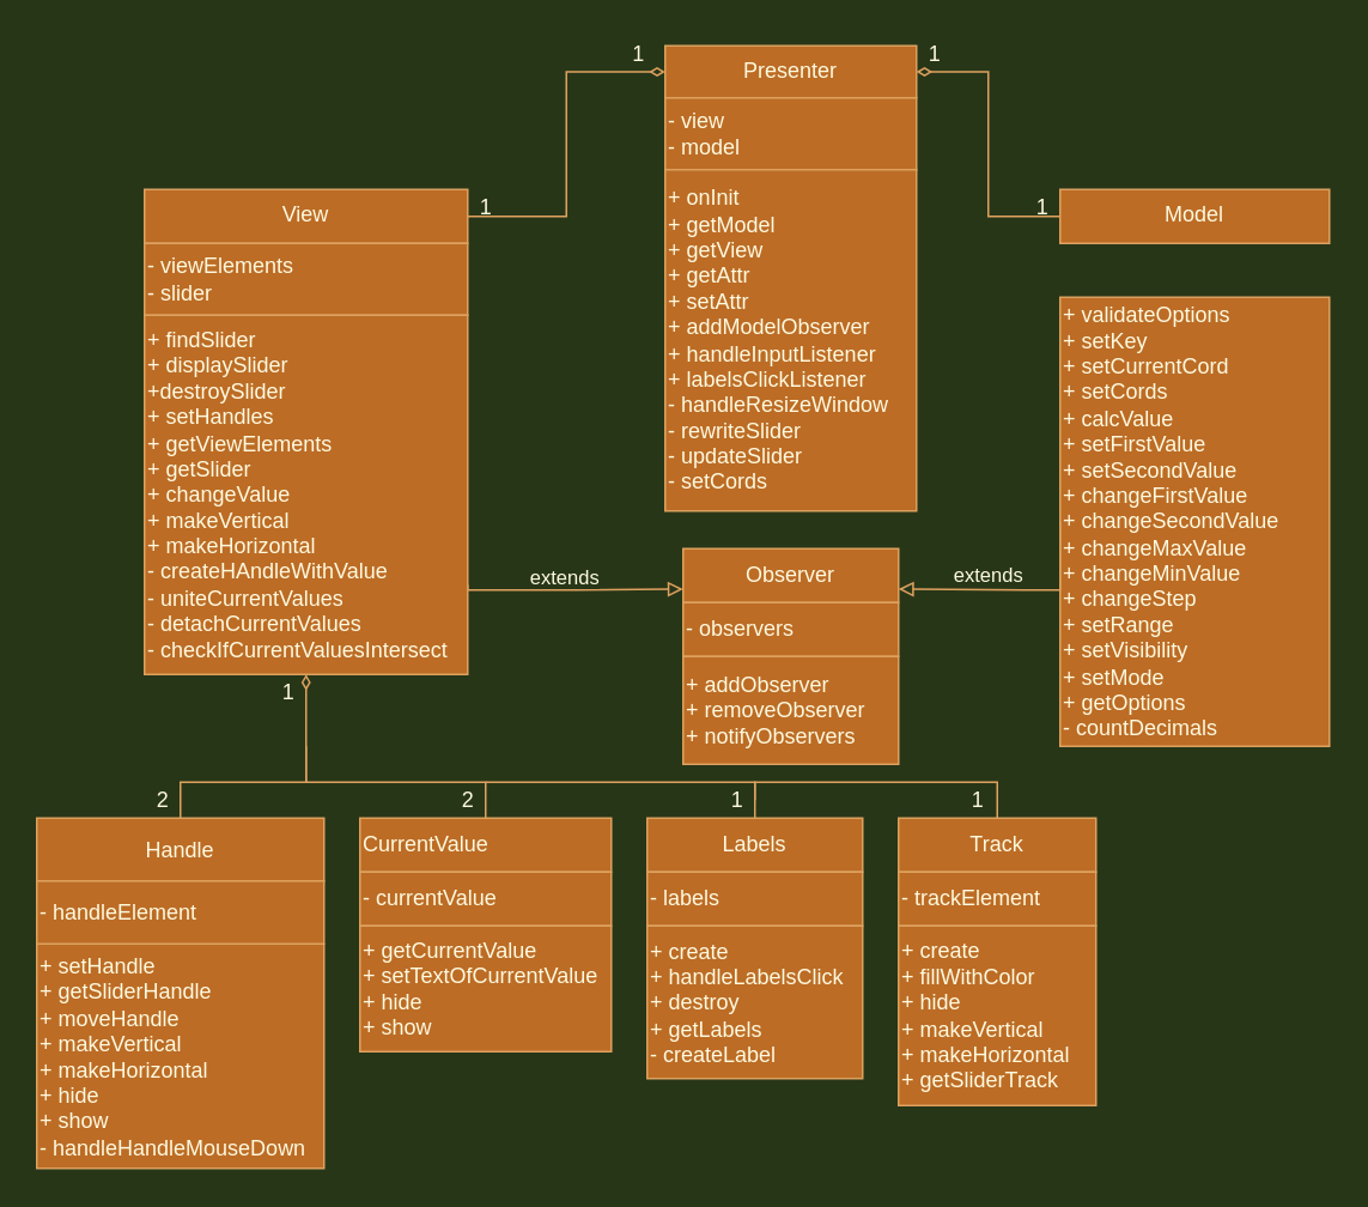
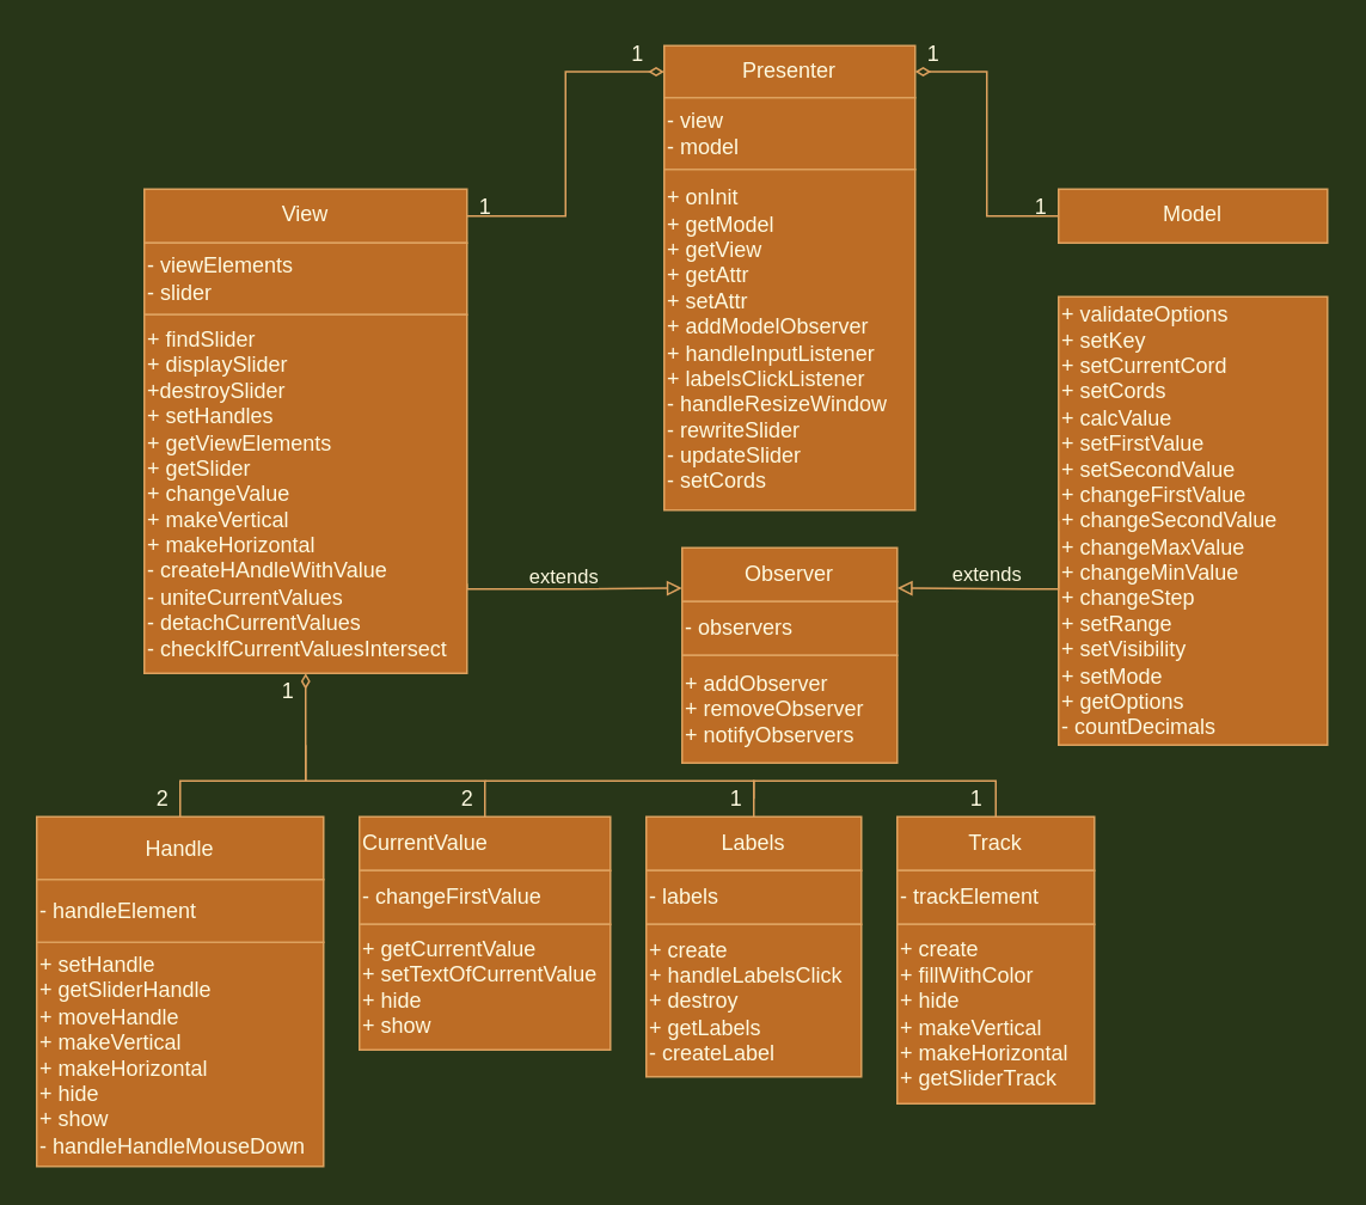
  <mxCell id="0" />
  <mxCell id="1" parent="0" />
  <mxCell id="2" value="" style="group;fontColor=#FEFAE0;" parent="1" vertex="1" connectable="0"><mxGeometry x="590" y="105" width="150" height="310" as="geometry" /></mxCell>
  <mxCell id="3" value="Model" style="rounded=0;whiteSpace=wrap;html=1;align=center;verticalAlign=top;fillColor=#BC6C25;strokeColor=#DDA15E;fontColor=#FEFAE0;" parent="2" vertex="1"><mxGeometry width="150" height="30" as="geometry" /></mxCell>
  <mxCell id="4" value="+ validateOptions&lt;br&gt;+ setKey&lt;br&gt;+ setCurrentCord&lt;br&gt;+ setCords&lt;br&gt;+ calcValue&lt;br&gt;+ setFirstValue&lt;br&gt;+ setSecondValue&lt;br&gt;+ changeFirstValue&lt;br&gt;+ changeSecondValue&lt;br&gt;+ changeMaxValue&lt;br&gt;+ changeMinValue&lt;br&gt;+ changeStep&lt;br&gt;+ setRange&lt;br&gt;+ setVisibility&lt;br&gt;+ setMode&lt;br&gt;+ getOptions&lt;br&gt;- countDecimals" style="rounded=0;whiteSpace=wrap;html=1;strokeColor=#DDA15E;align=left;fillColor=#BC6C25;fontColor=#FEFAE0;" parent="2" vertex="1"><mxGeometry y="60" width="150" height="250" as="geometry" /></mxCell>
  <mxCell id="5" value="" style="group;fontColor=#FEFAE0;" parent="1" vertex="1" connectable="0"><mxGeometry x="370" y="25" width="140" height="259" as="geometry" /></mxCell>
  <mxCell id="6" value="&lt;div&gt;&lt;span&gt;Presenter&lt;/span&gt;&lt;/div&gt;" style="rounded=0;whiteSpace=wrap;html=1;align=center;verticalAlign=top;fillColor=#BC6C25;strokeColor=#DDA15E;fontColor=#FEFAE0;" parent="5" vertex="1"><mxGeometry width="140" height="29" as="geometry" /></mxCell>
  <mxCell id="7" value="&lt;div style=&quot;&quot;&gt;&lt;span&gt;- view&lt;/span&gt;&lt;/div&gt;- model" style="rounded=0;whiteSpace=wrap;html=1;strokeColor=#DDA15E;align=left;fillColor=#BC6C25;fontColor=#FEFAE0;" parent="5" vertex="1"><mxGeometry y="29" width="140" height="40" as="geometry" /></mxCell>
  <mxCell id="8" value="+ onInit&lt;br&gt;+ getModel&lt;br&gt;+ getView&lt;br&gt;+ getAttr&lt;br&gt;+ setAttr&lt;br&gt;+ addModelObserver&lt;br&gt;+ handleInputListener&lt;br&gt;+ labelsClickListener&lt;br&gt;- handleResizeWindow&lt;br&gt;- rewriteSlider&lt;br&gt;- updateSlider&lt;br&gt;- setCords" style="rounded=0;whiteSpace=wrap;html=1;strokeColor=#DDA15E;align=left;fillColor=#BC6C25;fontColor=#FEFAE0;" parent="5" vertex="1"><mxGeometry y="69" width="140" height="190" as="geometry" /></mxCell>
  <mxCell id="9" value="" style="group;fontColor=#FEFAE0;" parent="1" vertex="1" connectable="0"><mxGeometry x="80" y="105" width="180" height="270" as="geometry" /></mxCell>
  <mxCell id="10" value="View" style="rounded=0;whiteSpace=wrap;html=1;align=center;verticalAlign=top;fillColor=#BC6C25;strokeColor=#DDA15E;fontColor=#FEFAE0;" parent="9" vertex="1"><mxGeometry width="180" height="30" as="geometry" /></mxCell>
  <mxCell id="11" value="- viewElements&lt;br&gt;- slider" style="rounded=0;whiteSpace=wrap;html=1;strokeColor=#DDA15E;align=left;fillColor=#BC6C25;fontColor=#FEFAE0;" parent="9" vertex="1"><mxGeometry y="30" width="180" height="40" as="geometry" /></mxCell>
  <mxCell id="12" value="+ findSlider&lt;br&gt;+ displaySlider&lt;br&gt;+destroySlider&lt;br&gt;+ setHandles&lt;br&gt;+ getViewElements&lt;br&gt;+ getSlider&lt;br&gt;+ changeValue&lt;br&gt;+ makeVertical&lt;br&gt;+ makeHorizontal&lt;br&gt;- createHAndleWithValue&lt;br&gt;- uniteCurrentValues&lt;br&gt;- detachCurrentValues&lt;br&gt;- checkIfCurrentValuesIntersect" style="rounded=0;whiteSpace=wrap;html=1;strokeColor=#DDA15E;align=left;fillColor=#BC6C25;fontColor=#FEFAE0;" parent="9" vertex="1"><mxGeometry y="70" width="180" height="200" as="geometry" /></mxCell>
  <mxCell id="13" value="" style="group;fontColor=#FEFAE0;" parent="1" vertex="1" connectable="0"><mxGeometry x="380" y="305" width="120" height="120" as="geometry" /></mxCell>
  <mxCell id="14" value="Observer" style="rounded=0;whiteSpace=wrap;html=1;align=center;verticalAlign=middle;fillColor=#BC6C25;strokeColor=#DDA15E;fontColor=#FEFAE0;" parent="13" vertex="1"><mxGeometry width="120" height="30" as="geometry" /></mxCell>
  <mxCell id="15" value="- observers" style="rounded=0;whiteSpace=wrap;html=1;strokeColor=#DDA15E;align=left;fillColor=#BC6C25;fontColor=#FEFAE0;" parent="13" vertex="1"><mxGeometry y="30" width="120" height="30" as="geometry" /></mxCell>
  <mxCell id="16" value="+ addObserver&lt;br&gt;+ removeObserver&lt;br&gt;+ notifyObservers" style="rounded=0;whiteSpace=wrap;html=1;strokeColor=#DDA15E;align=left;fillColor=#BC6C25;fontColor=#FEFAE0;" parent="13" vertex="1"><mxGeometry y="60" width="120" height="60" as="geometry" /></mxCell>
  <mxCell id="17" value="" style="group;fontColor=#FEFAE0;" parent="1" vertex="1" connectable="0"><mxGeometry x="500" y="455" width="110" height="160" as="geometry" /></mxCell>
  <mxCell id="18" value="Track" style="rounded=0;whiteSpace=wrap;html=1;align=center;verticalAlign=middle;fillColor=#BC6C25;strokeColor=#DDA15E;fontColor=#FEFAE0;" parent="17" vertex="1"><mxGeometry width="110" height="30" as="geometry" /></mxCell>
  <mxCell id="19" value="- trackElement" style="rounded=0;whiteSpace=wrap;html=1;align=left;fillColor=#BC6C25;strokeColor=#DDA15E;fontColor=#FEFAE0;" parent="17" vertex="1"><mxGeometry y="30" width="110" height="30" as="geometry" /></mxCell>
  <mxCell id="20" value="+ create&lt;br&gt;+ fillWithColor&lt;br&gt;+ hide&lt;br&gt;+ makeVertical&lt;br&gt;+ makeHorizontal&lt;br&gt;+ getSliderTrack" style="rounded=0;whiteSpace=wrap;html=1;align=left;fillColor=#BC6C25;strokeColor=#DDA15E;fontColor=#FEFAE0;" parent="17" vertex="1"><mxGeometry y="60" width="110" height="100" as="geometry" /></mxCell>
  <mxCell id="21" value="" style="group;fontColor=#FEFAE0;" parent="1" vertex="1" connectable="0"><mxGeometry x="360" y="455" width="120" height="145" as="geometry" /></mxCell>
  <mxCell id="22" value="Labels" style="rounded=0;whiteSpace=wrap;html=1;align=center;verticalAlign=middle;fillColor=#BC6C25;strokeColor=#DDA15E;fontColor=#FEFAE0;" parent="21" vertex="1"><mxGeometry width="120" height="30" as="geometry" /></mxCell>
  <mxCell id="23" value="- labels" style="rounded=0;whiteSpace=wrap;html=1;align=left;fillColor=#BC6C25;strokeColor=#DDA15E;fontColor=#FEFAE0;" parent="21" vertex="1"><mxGeometry y="30" width="120" height="30" as="geometry" /></mxCell>
  <mxCell id="24" value="+ create&lt;br&gt;+ handleLabelsClick&lt;br&gt;+ destroy&lt;br&gt;+ getLabels&lt;br&gt;- createLabel" style="rounded=0;whiteSpace=wrap;html=1;align=left;fillColor=#BC6C25;strokeColor=#DDA15E;fontColor=#FEFAE0;" parent="21" vertex="1"><mxGeometry y="60" width="120" height="85" as="geometry" /></mxCell>
  <mxCell id="25" value="" style="group;fontColor=#FEFAE0;" parent="1" vertex="1" connectable="0"><mxGeometry x="20" y="455" width="160" height="195" as="geometry" /></mxCell>
  <mxCell id="26" value="&lt;div&gt;&lt;span&gt;Handle&lt;/span&gt;&lt;/div&gt;" style="rounded=0;whiteSpace=wrap;html=1;align=center;verticalAlign=middle;fillColor=#BC6C25;strokeColor=#DDA15E;fontColor=#FEFAE0;" parent="25" vertex="1"><mxGeometry width="160" height="35" as="geometry" /></mxCell>
  <mxCell id="27" value="+ setHandle&lt;br&gt;+ getSliderHandle&lt;br&gt;+ moveHandle&lt;br&gt;+ makeVertical&lt;br&gt;+ makeHorizontal&lt;br&gt;+ hide&lt;br&gt;+ show&lt;br&gt;- handleHandleMouseDown" style="rounded=0;whiteSpace=wrap;html=1;align=left;fillColor=#BC6C25;strokeColor=#DDA15E;fontColor=#FEFAE0;" parent="25" vertex="1"><mxGeometry y="70" width="160" height="125" as="geometry" /></mxCell>
  <mxCell id="28" value="- handleElement" style="rounded=0;whiteSpace=wrap;html=1;align=left;fillColor=#BC6C25;strokeColor=#DDA15E;fontColor=#FEFAE0;" parent="25" vertex="1"><mxGeometry y="35" width="160" height="35" as="geometry" /></mxCell>
  <mxCell id="29" value="" style="group;fontColor=#FEFAE0;" parent="1" vertex="1" connectable="0"><mxGeometry x="200" y="455" width="140" height="130" as="geometry" /></mxCell>
  <mxCell id="30" value="CurrentValue" style="rounded=0;whiteSpace=wrap;html=1;align=left;verticalAlign=middle;fillColor=#BC6C25;strokeColor=#DDA15E;fontColor=#FEFAE0;" parent="29" vertex="1"><mxGeometry width="140" height="30" as="geometry" /></mxCell>
- <mxCell id="31" value="- currentValue" style="rounded=0;whiteSpace=wrap;html=1;align=left;fillColor=#BC6C25;strokeColor=#DDA15E;fontColor=#FEFAE0;" parent="29" vertex="1"><mxGeometry y="30" width="140" height="30" as="geometry" /></mxCell>
+ <mxCell id="31" value="- changeFirstValue" style="rounded=0;whiteSpace=wrap;html=1;align=left;fillColor=#BC6C25;strokeColor=#DDA15E;fontColor=#FEFAE0;" parent="29" vertex="1"><mxGeometry y="30" width="140" height="30" as="geometry" /></mxCell>
  <mxCell id="32" value="+ getCurrentValue&lt;br&gt;+ setTextOfCurrentValue&lt;br&gt;+ hide&lt;br&gt;+ show" style="rounded=0;whiteSpace=wrap;html=1;align=left;fillColor=#BC6C25;strokeColor=#DDA15E;fontColor=#FEFAE0;" parent="29" vertex="1"><mxGeometry y="60" width="140" height="70" as="geometry" /></mxCell>
  <mxCell id="33" style="edgeStyle=orthogonalEdgeStyle;rounded=0;orthogonalLoop=1;jettySize=auto;html=1;exitX=1;exitY=0.5;exitDx=0;exitDy=0;entryX=0;entryY=0.5;entryDx=0;entryDy=0;endArrow=diamondThin;endFill=0;labelBackgroundColor=#283618;strokeColor=#DDA15E;fontColor=#FEFAE0;" edge="1" parent="1" source="10" target="6"><mxGeometry relative="1" as="geometry" /></mxCell>
  <mxCell id="34" style="edgeStyle=orthogonalEdgeStyle;rounded=0;orthogonalLoop=1;jettySize=auto;html=1;exitX=0;exitY=0.5;exitDx=0;exitDy=0;entryX=1;entryY=0.5;entryDx=0;entryDy=0;endArrow=diamondThin;endFill=0;labelBackgroundColor=#283618;strokeColor=#DDA15E;fontColor=#FEFAE0;" edge="1" parent="1" source="3" target="6"><mxGeometry relative="1" as="geometry" /></mxCell>
  <mxCell id="35" style="edgeStyle=orthogonalEdgeStyle;rounded=0;orthogonalLoop=1;jettySize=auto;html=1;exitX=1;exitY=0.75;exitDx=0;exitDy=0;entryX=0;entryY=0.75;entryDx=0;entryDy=0;endArrow=block;endFill=0;labelBackgroundColor=#283618;strokeColor=#DDA15E;fontColor=#FEFAE0;" edge="1" parent="1" source="12" target="14"><mxGeometry relative="1" as="geometry"><Array as="points"><mxPoint x="260" y="328" /><mxPoint x="320" y="328" /></Array></mxGeometry></mxCell>
  <mxCell id="36" value="extends" style="edgeLabel;html=1;align=center;verticalAlign=middle;resizable=0;points=[];labelBackgroundColor=#283618;fontColor=#FEFAE0;" vertex="1" connectable="0" parent="35"><mxGeometry x="-0.093" y="-1" relative="1" as="geometry"><mxPoint y="-9" as="offset" /></mxGeometry></mxCell>
  <mxCell id="37" style="edgeStyle=orthogonalEdgeStyle;rounded=0;orthogonalLoop=1;jettySize=auto;html=1;exitX=0;exitY=0.5;exitDx=0;exitDy=0;entryX=1;entryY=0.75;entryDx=0;entryDy=0;endArrow=block;endFill=0;labelBackgroundColor=#283618;strokeColor=#DDA15E;fontColor=#FEFAE0;" edge="1" parent="1" source="4" target="14"><mxGeometry relative="1" as="geometry"><Array as="points"><mxPoint x="590" y="328" /><mxPoint x="570" y="328" /></Array></mxGeometry></mxCell>
  <mxCell id="38" value="extends" style="edgeLabel;html=1;align=center;verticalAlign=middle;resizable=0;points=[];labelBackgroundColor=#283618;fontColor=#FEFAE0;" vertex="1" connectable="0" parent="37"><mxGeometry x="0.238" y="-1" relative="1" as="geometry"><mxPoint y="-7" as="offset" /></mxGeometry></mxCell>
  <mxCell id="39" value="1" style="text;html=1;align=center;verticalAlign=middle;resizable=0;points=[];autosize=1;strokeColor=none;fillColor=none;fontColor=#FEFAE0;" vertex="1" parent="1"><mxGeometry x="260" y="105" width="20" height="20" as="geometry" /></mxCell>
  <mxCell id="40" value="1" style="text;html=1;align=center;verticalAlign=middle;resizable=0;points=[];autosize=1;strokeColor=none;fillColor=none;spacing=2;spacingTop=0;spacingBottom=0;fontColor=#FEFAE0;" vertex="1" parent="1"><mxGeometry x="340" y="20" width="30" height="20" as="geometry" /></mxCell>
  <mxCell id="41" value="1" style="text;html=1;align=center;verticalAlign=middle;resizable=0;points=[];autosize=1;strokeColor=none;fillColor=none;fontColor=#FEFAE0;" vertex="1" parent="1"><mxGeometry x="510" y="20" width="20" height="20" as="geometry" /></mxCell>
  <mxCell id="42" value="1" style="text;html=1;align=center;verticalAlign=middle;resizable=0;points=[];autosize=1;strokeColor=none;fillColor=none;fontColor=#FEFAE0;" vertex="1" parent="1"><mxGeometry x="570" y="105" width="20" height="20" as="geometry" /></mxCell>
  <mxCell id="43" style="edgeStyle=orthogonalEdgeStyle;rounded=0;orthogonalLoop=1;jettySize=auto;html=1;exitX=0.5;exitY=0;exitDx=0;exitDy=0;endArrow=diamondThin;endFill=0;labelBackgroundColor=#283618;strokeColor=#DDA15E;fontColor=#FEFAE0;" edge="1" parent="1" source="26"><mxGeometry relative="1" as="geometry"><mxPoint x="170" y="375" as="targetPoint" /><Array as="points"><mxPoint x="100" y="435" /><mxPoint x="170" y="435" /></Array></mxGeometry></mxCell>
  <mxCell id="44" style="edgeStyle=orthogonalEdgeStyle;rounded=0;orthogonalLoop=1;jettySize=auto;html=1;exitX=0.5;exitY=0;exitDx=0;exitDy=0;endArrow=none;endFill=0;labelBackgroundColor=#283618;strokeColor=#DDA15E;fontColor=#FEFAE0;" edge="1" parent="1" source="30"><mxGeometry relative="1" as="geometry"><mxPoint x="170" y="415" as="targetPoint" /><Array as="points"><mxPoint x="270" y="435" /><mxPoint x="170" y="435" /></Array></mxGeometry></mxCell>
  <mxCell id="45" style="edgeStyle=orthogonalEdgeStyle;rounded=0;orthogonalLoop=1;jettySize=auto;html=1;exitX=0.5;exitY=0;exitDx=0;exitDy=0;endArrow=none;endFill=0;labelBackgroundColor=#283618;strokeColor=#DDA15E;fontColor=#FEFAE0;" edge="1" parent="1" source="22"><mxGeometry relative="1" as="geometry"><mxPoint x="270" y="435" as="targetPoint" /><Array as="points"><mxPoint x="420" y="435" /></Array></mxGeometry></mxCell>
  <mxCell id="46" style="edgeStyle=orthogonalEdgeStyle;rounded=0;orthogonalLoop=1;jettySize=auto;html=1;exitX=0.5;exitY=0;exitDx=0;exitDy=0;endArrow=none;endFill=0;labelBackgroundColor=#283618;strokeColor=#DDA15E;fontColor=#FEFAE0;" edge="1" parent="1" source="18"><mxGeometry relative="1" as="geometry"><mxPoint x="420" y="445" as="targetPoint" /><Array as="points"><mxPoint x="555" y="435" /><mxPoint x="420" y="435" /></Array></mxGeometry></mxCell>
  <mxCell id="47" value="2" style="text;html=1;align=center;verticalAlign=middle;resizable=0;points=[];autosize=1;strokeColor=none;fillColor=none;fontColor=#FEFAE0;" vertex="1" parent="1"><mxGeometry x="80" y="435" width="20" height="20" as="geometry" /></mxCell>
  <mxCell id="48" value="1" style="text;html=1;align=center;verticalAlign=middle;resizable=0;points=[];autosize=1;strokeColor=none;fillColor=none;fontColor=#FEFAE0;" vertex="1" parent="1"><mxGeometry x="150" y="375" width="20" height="20" as="geometry" /></mxCell>
  <mxCell id="49" value="2" style="text;html=1;align=center;verticalAlign=middle;resizable=0;points=[];autosize=1;strokeColor=none;fillColor=none;fontColor=#FEFAE0;" vertex="1" parent="1"><mxGeometry x="250" y="435" width="20" height="20" as="geometry" /></mxCell>
  <mxCell id="50" value="1" style="text;html=1;align=center;verticalAlign=middle;resizable=0;points=[];autosize=1;strokeColor=none;fillColor=none;fontColor=#FEFAE0;" vertex="1" parent="1"><mxGeometry x="400" y="435" width="20" height="20" as="geometry" /></mxCell>
  <mxCell id="51" value="1" style="text;html=1;align=center;verticalAlign=middle;resizable=0;points=[];autosize=1;strokeColor=none;fillColor=none;fontColor=#FEFAE0;" vertex="1" parent="1"><mxGeometry x="534" y="435" width="20" height="20" as="geometry" /></mxCell>
